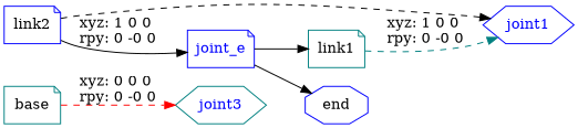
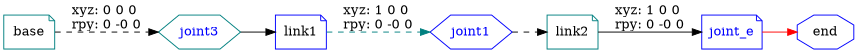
  digraph {
    rankdir=LR
    node [color=blue shape=note]
    edge [color=black style=dashed]
    n1 [color=teal label=base]
    n2 [color=teal fontcolor=blue label=joint3 shape=hexagon]
-   n3 [color=teal label=link1]
+   n3 [label=link1]
    joint1 [fontcolor=blue shape=hexagon]
-   n5 [label=link2]
+   n5 [color=teal label=link2]
    joint_e [fontcolor=blue]
    n7 [label=end shape=octagon]
-   n1 -> n2 [color=red label="xyz: 0 0 0 \nrpy: 0 -0 0"]
-   joint_e -> n3 [style=solid]
+   n1 -> n2 [label="xyz: 0 0 0 \nrpy: 0 -0 0"]
+   n2 -> n3 [style=solid]
    n3 -> joint1 [color=teal label="xyz: 1 0 0 \nrpy: 0 -0 0"]
-   n5 -> joint1
+   joint1 -> n5
    n5 -> joint_e [label="xyz: 1 0 0 \nrpy: 0 -0 0" style=solid]
-   joint_e -> n7 [style=solid]
+   joint_e -> n7 [color=red style=solid]
  }
